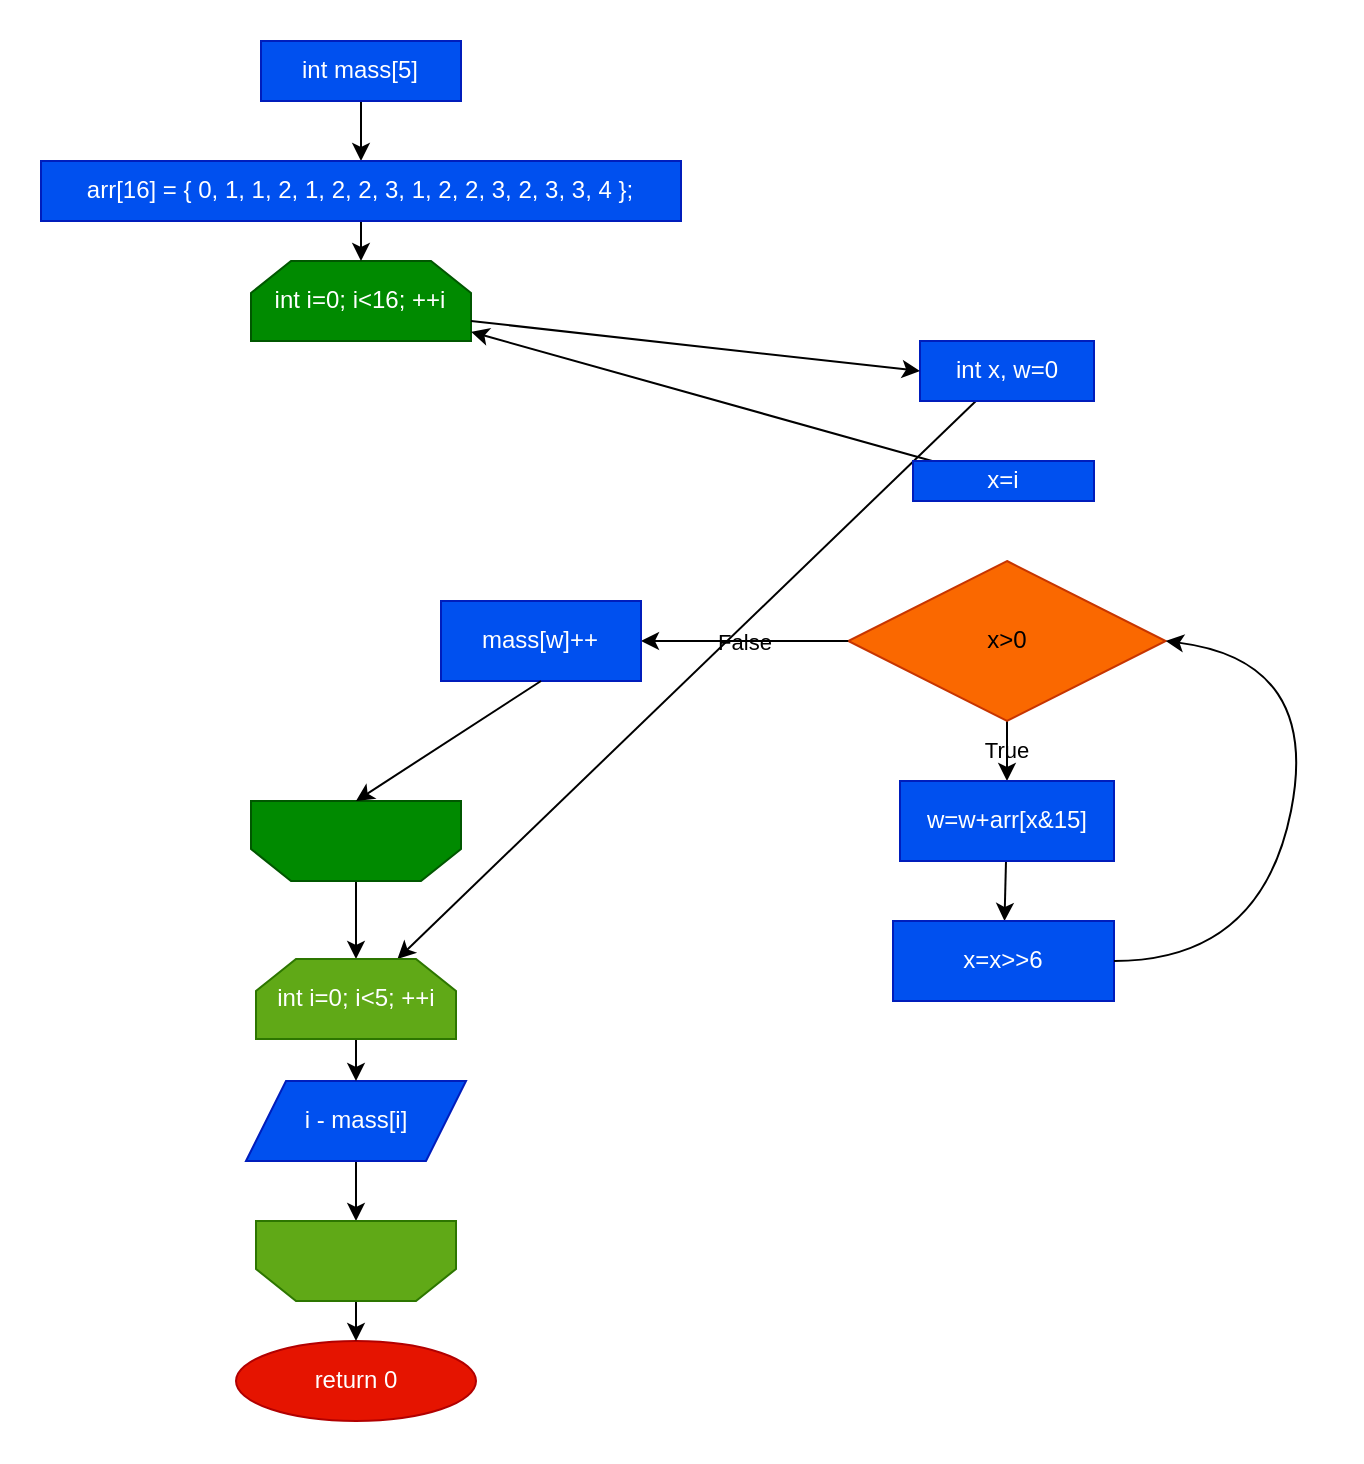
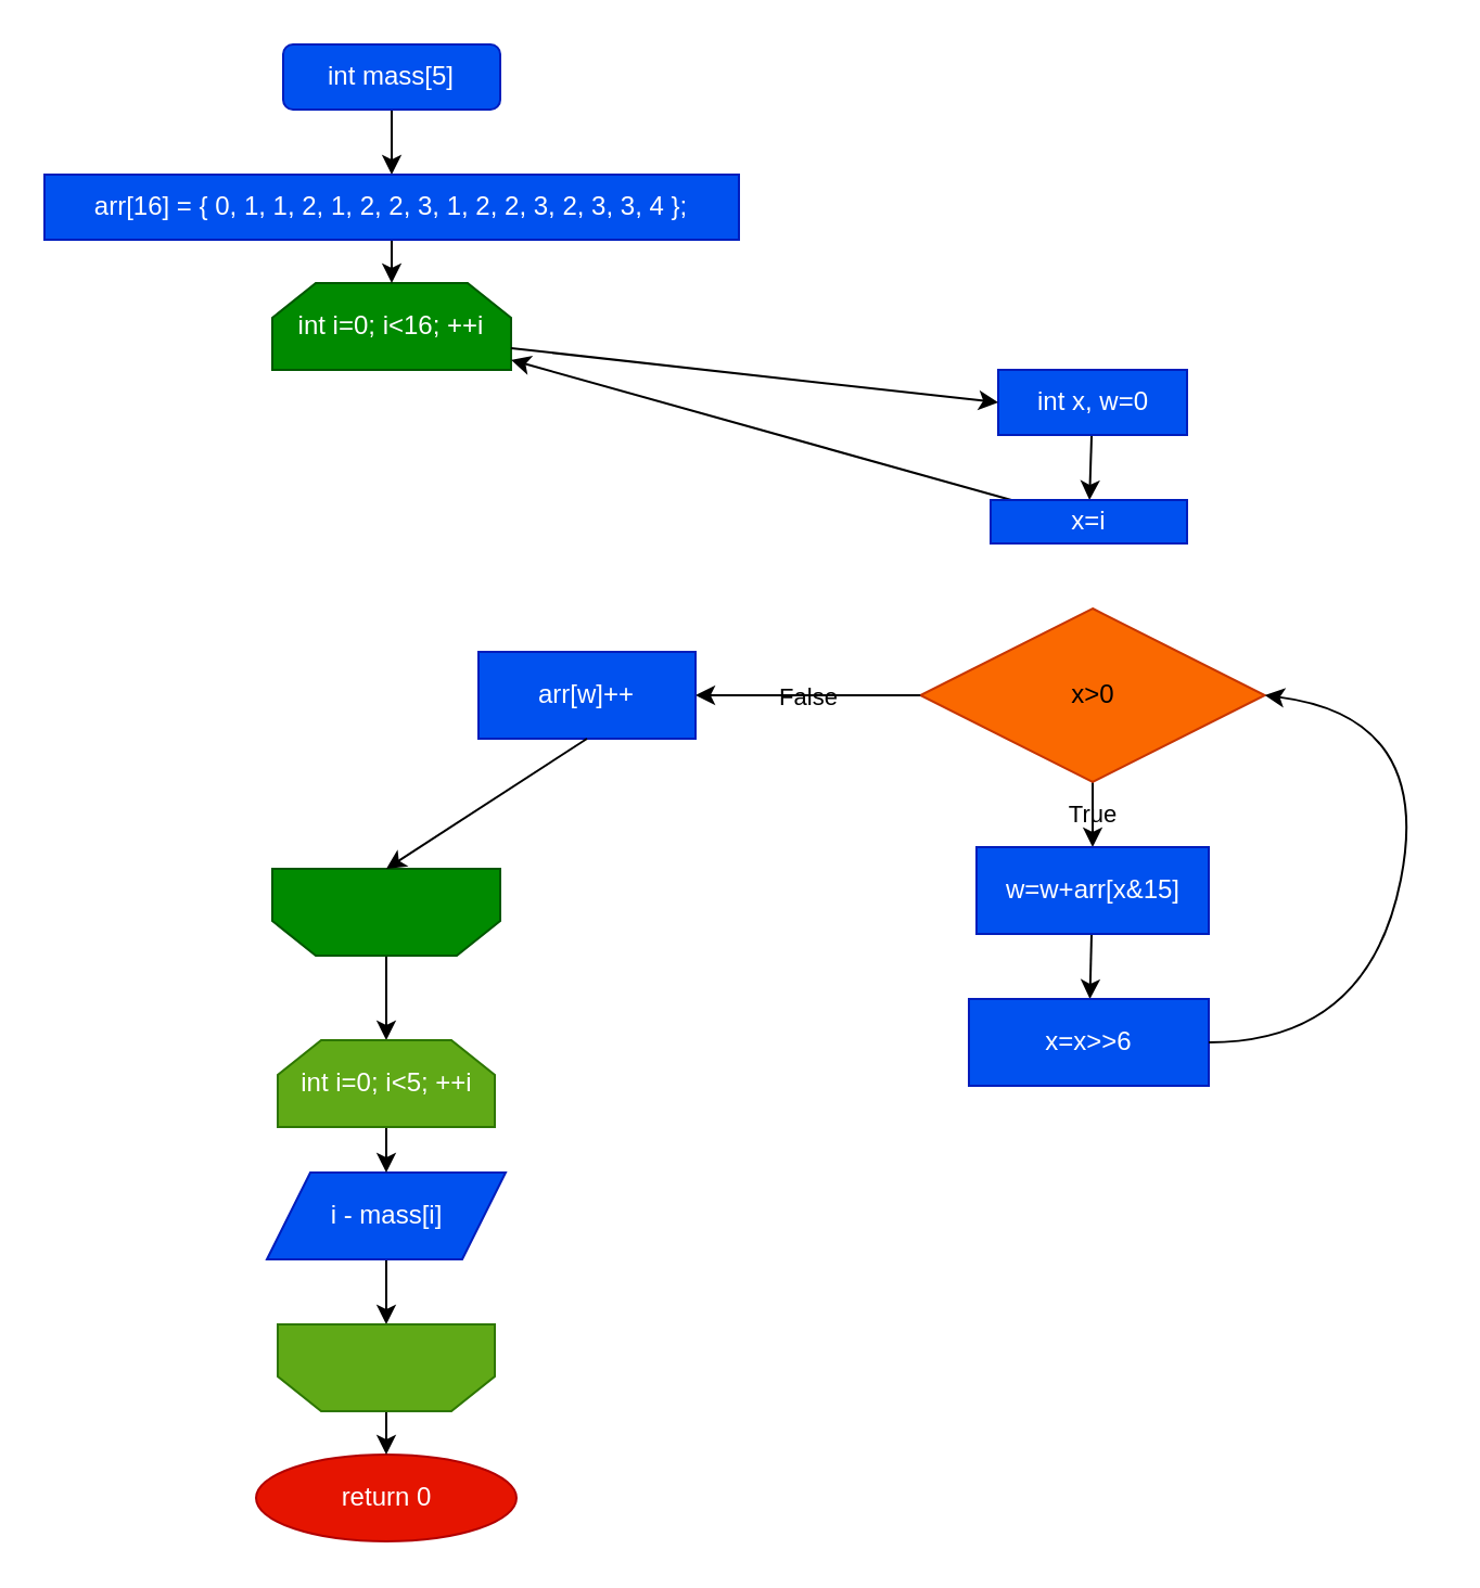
  <mxCell id="0" />
  <mxCell id="1" parent="0" />
  <mxCell id="2" value="" style="edgeStyle=none;html=1;labelBackgroundColor=none;" edge="1" parent="1" source="3" target="8"><mxGeometry relative="1" as="geometry" /></mxCell>
- <mxCell id="3" value="int mass[5]" style="rounded=0;whiteSpace=wrap;html=1;fillColor=#0050ef;fontColor=#ffffff;strokeColor=#001DBC;labelBackgroundColor=none;" vertex="1" parent="1"><mxGeometry x="130" y="20" width="100" height="30" as="geometry" /></mxCell>
+ <mxCell id="3" value="int mass[5]" style="whiteSpace=wrap;html=1;fillColor=#0050ef;fontColor=#ffffff;strokeColor=#001DBC;labelBackgroundColor=none;rounded=1;" vertex="1" parent="1"><mxGeometry x="130" y="20" width="100" height="30" as="geometry" /></mxCell>
  <mxCell id="4" value="int i=0; i&amp;lt;16; ++i" style="shape=loopLimit;whiteSpace=wrap;html=1;fillColor=#008a00;fontColor=#ffffff;strokeColor=#005700;labelBackgroundColor=none;" vertex="1" parent="1"><mxGeometry x="125" y="130" width="110" height="40" as="geometry" /></mxCell>
  <mxCell id="5" value="" style="edgeStyle=none;html=1;labelBackgroundColor=none;" edge="1" parent="1" source="6" target="27"><mxGeometry relative="1" as="geometry" /></mxCell>
  <mxCell id="6" value="" style="shape=loopLimit;whiteSpace=wrap;html=1;rotation=-180;fillColor=#008a00;fontColor=#ffffff;strokeColor=#005700;labelBackgroundColor=none;" vertex="1" parent="1"><mxGeometry x="125" y="400" width="105" height="40" as="geometry" /></mxCell>
  <mxCell id="7" value="" style="edgeStyle=none;html=1;labelBackgroundColor=none;" edge="1" parent="1" source="8" target="4"><mxGeometry relative="1" as="geometry" /></mxCell>
  <mxCell id="8" value="arr[16] = { 0, 1, 1, 2, 1, 2, 2, 3, 1, 2, 2, 3, 2, 3, 3, 4 };" style="rounded=0;whiteSpace=wrap;html=1;fillColor=#0050ef;fontColor=#ffffff;strokeColor=#001DBC;labelBackgroundColor=none;" vertex="1" parent="1"><mxGeometry x="20" y="80" width="320" height="30" as="geometry" /></mxCell>
- <mxCell id="9" value="" style="edgeStyle=none;html=1;labelBackgroundColor=none;" edge="1" parent="1" source="10" target="27"><mxGeometry relative="1" as="geometry" /></mxCell>
+ <mxCell id="9" value="" style="edgeStyle=none;html=1;labelBackgroundColor=none;" edge="1" parent="1" source="10" target="12"><mxGeometry relative="1" as="geometry" /></mxCell>
  <mxCell id="10" value="int x, w=0" style="rounded=0;whiteSpace=wrap;html=1;fillColor=#0050ef;fontColor=#ffffff;strokeColor=#001DBC;labelBackgroundColor=none;" vertex="1" parent="1"><mxGeometry x="459.5" y="170" width="87" height="30" as="geometry" /></mxCell>
  <mxCell id="11" value="" style="edgeStyle=none;html=1;labelBackgroundColor=none;" edge="1" parent="1" source="12" target="4"><mxGeometry relative="1" as="geometry" /></mxCell>
  <mxCell id="12" value="x=i" style="rounded=0;whiteSpace=wrap;html=1;fillColor=#0050ef;fontColor=#ffffff;strokeColor=#001DBC;labelBackgroundColor=none;" vertex="1" parent="1"><mxGeometry x="456" y="230" width="90.5" height="20" as="geometry" /></mxCell>
  <mxCell id="13" value="True" style="edgeStyle=none;html=1;labelBackgroundColor=none;" edge="1" parent="1" source="14" target="18"><mxGeometry relative="1" as="geometry" /></mxCell>
  <mxCell id="14" value="x&amp;gt;0" style="rhombus;whiteSpace=wrap;html=1;fillColor=#fa6800;fontColor=#000000;strokeColor=#C73500;labelBackgroundColor=none;" vertex="1" parent="1"><mxGeometry x="423.62" y="280" width="158.75" height="80" as="geometry" /></mxCell>
  <mxCell id="15" value="" style="endArrow=classic;html=1;exitX=0;exitY=0.5;exitDx=0;exitDy=0;entryX=1;entryY=0.5;entryDx=0;entryDy=0;labelBackgroundColor=none;" edge="1" parent="1" source="14"><mxGeometry relative="1" as="geometry"><mxPoint x="440" y="300" as="sourcePoint" /><mxPoint x="320" y="320" as="targetPoint" /></mxGeometry></mxCell>
  <mxCell id="16" value="False" style="edgeLabel;resizable=0;html=1;align=center;verticalAlign=middle;labelBackgroundColor=none;" connectable="0" vertex="1" parent="15"><mxGeometry relative="1" as="geometry" /></mxCell>
  <mxCell id="17" value="" style="edgeStyle=none;html=1;labelBackgroundColor=none;" edge="1" parent="1" source="18" target="19"><mxGeometry relative="1" as="geometry" /></mxCell>
  <mxCell id="18" value="w=w+arr[x&amp;amp;15]" style="rounded=0;whiteSpace=wrap;html=1;fillColor=#0050ef;fontColor=#ffffff;strokeColor=#001DBC;labelBackgroundColor=none;" vertex="1" parent="1"><mxGeometry x="449.5" y="390" width="107" height="40" as="geometry" /></mxCell>
  <mxCell id="19" value="x=x&amp;gt;&amp;gt;6" style="rounded=0;whiteSpace=wrap;html=1;fillColor=#0050ef;fontColor=#ffffff;strokeColor=#001DBC;labelBackgroundColor=none;" vertex="1" parent="1"><mxGeometry x="446" y="460" width="110.5" height="40" as="geometry" /></mxCell>
  <mxCell id="20" value="" style="curved=1;endArrow=classic;html=1;entryX=1;entryY=0.5;entryDx=0;entryDy=0;exitX=1;exitY=0.5;exitDx=0;exitDy=0;labelBackgroundColor=none;" edge="1" parent="1" source="19" target="14"><mxGeometry width="50" height="50" relative="1" as="geometry"><mxPoint x="470" y="320" as="sourcePoint" /><mxPoint x="520" y="270" as="targetPoint" /><Array as="points"><mxPoint x="630" y="480" /><mxPoint x="660" y="330" /></Array></mxGeometry></mxCell>
  <mxCell id="21" value="" style="endArrow=classic;html=1;entryX=0;entryY=0.5;entryDx=0;entryDy=0;exitX=1;exitY=0.75;exitDx=0;exitDy=0;labelBackgroundColor=none;" edge="1" parent="1" source="4" target="10"><mxGeometry width="50" height="50" relative="1" as="geometry"><mxPoint x="340" y="340" as="sourcePoint" /><mxPoint x="390" y="290" as="targetPoint" /></mxGeometry></mxCell>
- <mxCell id="22" value="mass[w]++" style="rounded=0;whiteSpace=wrap;html=1;fillColor=#0050ef;fontColor=#ffffff;strokeColor=#001DBC;labelBackgroundColor=none;" vertex="1" parent="1"><mxGeometry x="220" y="300" width="100" height="40" as="geometry" /></mxCell>
+ <mxCell id="22" value="arr[w]++" style="rounded=0;whiteSpace=wrap;html=1;fillColor=#0050ef;fontColor=#ffffff;strokeColor=#001DBC;labelBackgroundColor=none;" vertex="1" parent="1"><mxGeometry x="220" y="300" width="100" height="40" as="geometry" /></mxCell>
  <mxCell id="23" value="" style="endArrow=classic;html=1;exitX=0.5;exitY=1;exitDx=0;exitDy=0;entryX=0.5;entryY=1;entryDx=0;entryDy=0;labelBackgroundColor=none;" edge="1" parent="1" source="22" target="6"><mxGeometry width="50" height="50" relative="1" as="geometry"><mxPoint x="550" y="340" as="sourcePoint" /><mxPoint x="600" y="290" as="targetPoint" /></mxGeometry></mxCell>
  <mxCell id="24" value="" style="edgeStyle=none;html=1;labelBackgroundColor=none;" edge="1" parent="1" source="25" target="30"><mxGeometry relative="1" as="geometry" /></mxCell>
  <mxCell id="25" value="i - mass[i]" style="shape=parallelogram;perimeter=parallelogramPerimeter;whiteSpace=wrap;html=1;fixedSize=1;fillColor=#0050ef;fontColor=#ffffff;strokeColor=#001DBC;labelBackgroundColor=none;" vertex="1" parent="1"><mxGeometry x="122.5" y="540" width="110" height="40" as="geometry" /></mxCell>
  <mxCell id="26" value="" style="edgeStyle=none;html=1;labelBackgroundColor=none;" edge="1" parent="1" source="27" target="25"><mxGeometry relative="1" as="geometry" /></mxCell>
  <mxCell id="27" value="int i=0; i&amp;lt;5; ++i" style="shape=loopLimit;whiteSpace=wrap;html=1;fillColor=#60a917;fontColor=#ffffff;strokeColor=#2D7600;labelBackgroundColor=none;" vertex="1" parent="1"><mxGeometry x="127.5" y="479" width="100" height="40" as="geometry" /></mxCell>
  <mxCell id="28" value="return 0" style="ellipse;whiteSpace=wrap;html=1;fillColor=#e51400;fontColor=#ffffff;strokeColor=#B20000;labelBackgroundColor=none;" vertex="1" parent="1"><mxGeometry x="117.5" y="670" width="120" height="40" as="geometry" /></mxCell>
  <mxCell id="29" value="" style="edgeStyle=none;html=1;labelBackgroundColor=none;" edge="1" parent="1" source="30" target="28"><mxGeometry relative="1" as="geometry" /></mxCell>
  <mxCell id="30" value="" style="shape=loopLimit;whiteSpace=wrap;html=1;rotation=-180;fillColor=#60a917;fontColor=#ffffff;strokeColor=#2D7600;labelBackgroundColor=none;" vertex="1" parent="1"><mxGeometry x="127.5" y="610" width="100" height="40" as="geometry" /></mxCell>
